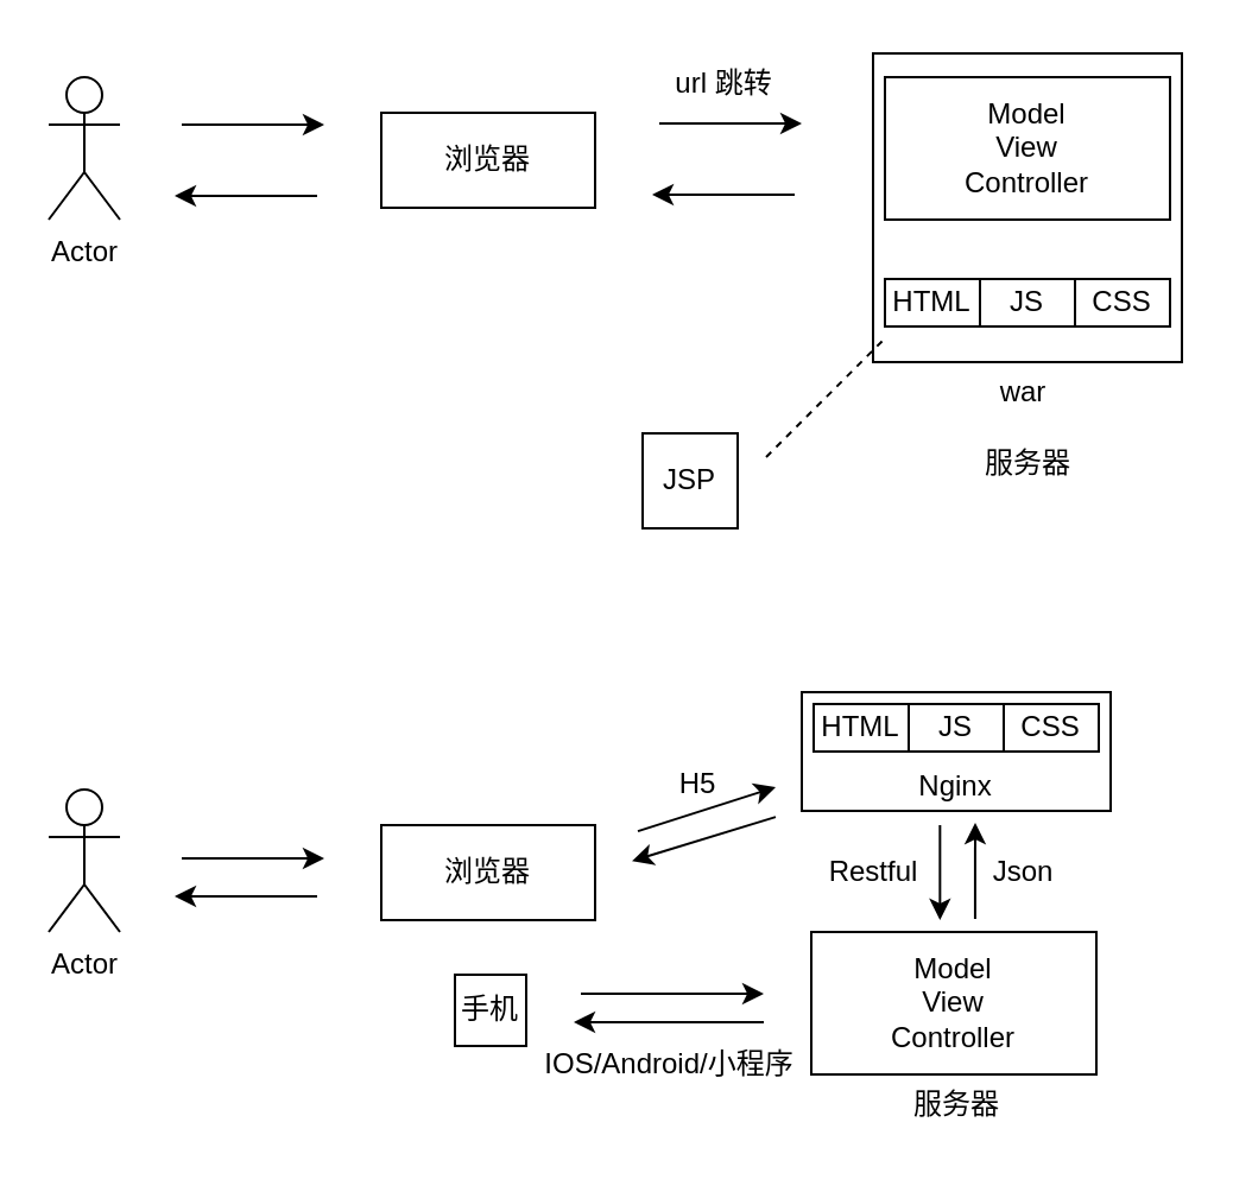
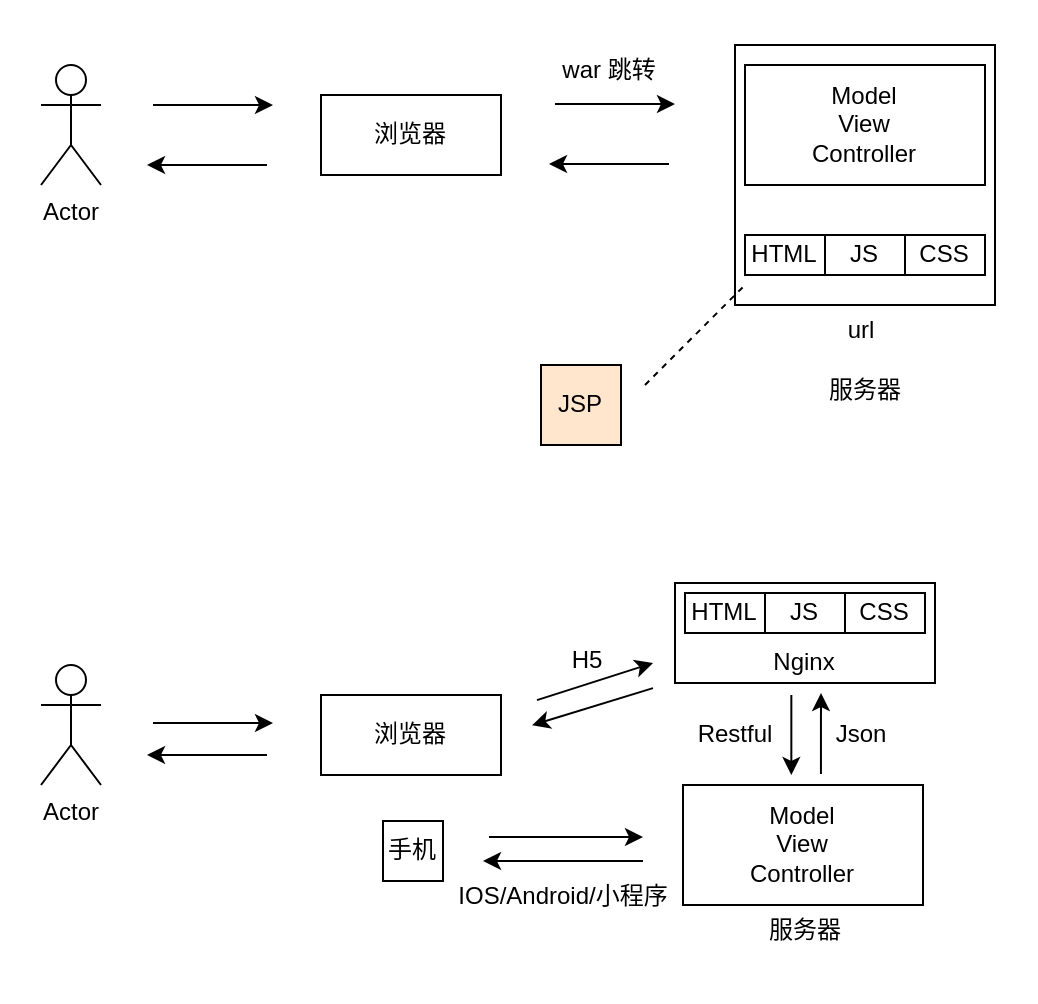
  <mxCell id="0" />
  <mxCell id="1" parent="0" />
  <mxCell id="2" value="Actor" style="shape=umlActor;verticalLabelPosition=bottom;verticalAlign=top;html=1;outlineConnect=0;" parent="1" vertex="1"><mxGeometry x="20" y="32" width="30" height="60" as="geometry" /></mxCell>
  <mxCell id="3" value="" style="whiteSpace=wrap;html=1;aspect=fixed;" parent="1" vertex="1"><mxGeometry x="367" y="22" width="130" height="130" as="geometry" /></mxCell>
  <mxCell id="4" value="HTML" style="rounded=0;whiteSpace=wrap;html=1;" parent="1" vertex="1"><mxGeometry x="372" y="117" width="40" height="20" as="geometry" /></mxCell>
  <mxCell id="5" value="JS" style="rounded=0;whiteSpace=wrap;html=1;" parent="1" vertex="1"><mxGeometry x="412" y="117" width="40" height="20" as="geometry" /></mxCell>
  <mxCell id="6" value="CSS" style="rounded=0;whiteSpace=wrap;html=1;" parent="1" vertex="1"><mxGeometry x="452" y="117" width="40" height="20" as="geometry" /></mxCell>
  <mxCell id="7" value="Model&lt;br&gt;View&lt;br&gt;Controller" style="rounded=0;whiteSpace=wrap;html=1;" parent="1" vertex="1"><mxGeometry x="372" y="32" width="120" height="60" as="geometry" /></mxCell>
  <mxCell id="8" value="浏览器" style="rounded=0;whiteSpace=wrap;html=1;" parent="1" vertex="1"><mxGeometry x="160" y="47" width="90" height="40" as="geometry" /></mxCell>
  <mxCell id="9" value="" style="endArrow=classic;html=1;rounded=0;" parent="1" edge="1"><mxGeometry width="50" height="50" relative="1" as="geometry"><mxPoint x="76" y="52" as="sourcePoint" /><mxPoint x="136" y="52" as="targetPoint" /></mxGeometry></mxCell>
  <mxCell id="10" value="" style="endArrow=classic;html=1;rounded=0;" parent="1" edge="1"><mxGeometry width="50" height="50" relative="1" as="geometry"><mxPoint x="133" y="82" as="sourcePoint" /><mxPoint x="73" y="82" as="targetPoint" /></mxGeometry></mxCell>
  <mxCell id="11" value="" style="endArrow=classic;html=1;rounded=0;" parent="1" edge="1"><mxGeometry width="50" height="50" relative="1" as="geometry"><mxPoint x="277" y="51.5" as="sourcePoint" /><mxPoint x="337" y="51.5" as="targetPoint" /></mxGeometry></mxCell>
  <mxCell id="12" value="" style="endArrow=classic;html=1;rounded=0;" parent="1" edge="1"><mxGeometry width="50" height="50" relative="1" as="geometry"><mxPoint x="334" y="81.5" as="sourcePoint" /><mxPoint x="274" y="81.5" as="targetPoint" /></mxGeometry></mxCell>
- <mxCell id="13" value="JSP" style="whiteSpace=wrap;html=1;aspect=fixed;" parent="1" vertex="1"><mxGeometry x="270" y="182" width="40" height="40" as="geometry" /></mxCell>
- <mxCell id="14" value="war" style="text;html=1;align=center;verticalAlign=middle;resizable=0;points=[];autosize=1;strokeColor=none;fillColor=none;" parent="1" vertex="1"><mxGeometry x="410" y="150" width="40" height="30" as="geometry" /></mxCell>
+ <mxCell id="13" value="JSP" style="whiteSpace=wrap;html=1;aspect=fixed;fillColor=#ffe6cc;" parent="1" vertex="1"><mxGeometry x="270" y="182" width="40" height="40" as="geometry" /></mxCell>
+ <mxCell id="14" value="url" style="text;html=1;align=center;verticalAlign=middle;resizable=0;points=[];autosize=1;strokeColor=none;fillColor=none;" parent="1" vertex="1"><mxGeometry x="410" y="150" width="40" height="30" as="geometry" /></mxCell>
  <mxCell id="15" value="服务器" style="text;html=1;align=center;verticalAlign=middle;resizable=0;points=[];autosize=1;strokeColor=none;fillColor=none;" parent="1" vertex="1"><mxGeometry x="402" y="180" width="60" height="30" as="geometry" /></mxCell>
  <mxCell id="16" value="" style="endArrow=none;dashed=1;html=1;rounded=0;" parent="1" edge="1"><mxGeometry width="50" height="50" relative="1" as="geometry"><mxPoint x="322" y="192" as="sourcePoint" /><mxPoint x="372" y="142" as="targetPoint" /></mxGeometry></mxCell>
- <mxCell id="17" value="url&amp;nbsp;跳转" style="text;html=1;align=center;verticalAlign=middle;resizable=0;points=[];autosize=1;strokeColor=none;fillColor=none;" parent="1" vertex="1"><mxGeometry x="274" y="20" width="60" height="30" as="geometry" /></mxCell>
+ <mxCell id="17" value="war&amp;nbsp;跳转" style="text;html=1;align=center;verticalAlign=middle;resizable=0;points=[];autosize=1;strokeColor=none;fillColor=none;" parent="1" vertex="1"><mxGeometry x="274" y="20" width="60" height="30" as="geometry" /></mxCell>
  <mxCell id="18" value="Actor" style="shape=umlActor;verticalLabelPosition=bottom;verticalAlign=top;html=1;outlineConnect=0;" parent="1" vertex="1"><mxGeometry x="20" y="332" width="30" height="60" as="geometry" /></mxCell>
  <mxCell id="19" value="浏览器" style="rounded=0;whiteSpace=wrap;html=1;" parent="1" vertex="1"><mxGeometry x="160" y="347" width="90" height="40" as="geometry" /></mxCell>
  <mxCell id="20" value="" style="endArrow=classic;html=1;rounded=0;" parent="1" edge="1"><mxGeometry width="50" height="50" relative="1" as="geometry"><mxPoint x="76" y="361" as="sourcePoint" /><mxPoint x="136" y="361" as="targetPoint" /></mxGeometry></mxCell>
  <mxCell id="21" value="" style="endArrow=classic;html=1;rounded=0;" parent="1" edge="1"><mxGeometry width="50" height="50" relative="1" as="geometry"><mxPoint x="133" y="377" as="sourcePoint" /><mxPoint x="73" y="377" as="targetPoint" /></mxGeometry></mxCell>
  <mxCell id="22" value="&lt;br&gt;&lt;br&gt;Nginx" style="rounded=0;whiteSpace=wrap;html=1;" parent="1" vertex="1"><mxGeometry x="337" y="291" width="130" height="50" as="geometry" /></mxCell>
  <mxCell id="23" value="HTML" style="rounded=0;whiteSpace=wrap;html=1;" parent="1" vertex="1"><mxGeometry x="342" y="296" width="40" height="20" as="geometry" /></mxCell>
  <mxCell id="24" value="JS" style="rounded=0;whiteSpace=wrap;html=1;" parent="1" vertex="1"><mxGeometry x="382" y="296" width="40" height="20" as="geometry" /></mxCell>
  <mxCell id="25" value="CSS" style="rounded=0;whiteSpace=wrap;html=1;" parent="1" vertex="1"><mxGeometry x="422" y="296" width="40" height="20" as="geometry" /></mxCell>
  <mxCell id="26" value="Model&lt;br&gt;View&lt;br&gt;Controller" style="rounded=0;whiteSpace=wrap;html=1;" parent="1" vertex="1"><mxGeometry x="341" y="392" width="120" height="60" as="geometry" /></mxCell>
  <mxCell id="27" value="服务器" style="text;html=1;align=center;verticalAlign=middle;resizable=0;points=[];autosize=1;strokeColor=none;fillColor=none;" parent="1" vertex="1"><mxGeometry x="372" y="450" width="60" height="30" as="geometry" /></mxCell>
  <mxCell id="28" value="" style="endArrow=classic;html=1;rounded=0;exitX=0.583;exitY=-0.075;exitDx=0;exitDy=0;exitPerimeter=0;" parent="1" edge="1"><mxGeometry width="50" height="50" relative="1" as="geometry"><mxPoint x="409.96" y="386.5" as="sourcePoint" /><mxPoint x="410" y="346" as="targetPoint" /></mxGeometry></mxCell>
  <mxCell id="29" value="" style="endArrow=classic;html=1;rounded=0;" parent="1" edge="1"><mxGeometry width="50" height="50" relative="1" as="geometry"><mxPoint x="395.17" y="347" as="sourcePoint" /><mxPoint x="395.17" y="387" as="targetPoint" /></mxGeometry></mxCell>
  <mxCell id="30" value="" style="endArrow=classic;html=1;rounded=0;" parent="1" edge="1"><mxGeometry width="50" height="50" relative="1" as="geometry"><mxPoint x="268" y="349.58" as="sourcePoint" /><mxPoint x="326" y="331" as="targetPoint" /></mxGeometry></mxCell>
  <mxCell id="31" value="" style="endArrow=classic;html=1;rounded=0;" parent="1" edge="1"><mxGeometry width="50" height="50" relative="1" as="geometry"><mxPoint x="326" y="343.58" as="sourcePoint" /><mxPoint x="265.5" y="362.16" as="targetPoint" /></mxGeometry></mxCell>
  <mxCell id="32" value="H5" style="text;html=1;align=center;verticalAlign=middle;resizable=0;points=[];autosize=1;strokeColor=none;fillColor=none;" parent="1" vertex="1"><mxGeometry x="273" y="315" width="40" height="30" as="geometry" /></mxCell>
  <mxCell id="33" value="手机" style="whiteSpace=wrap;html=1;aspect=fixed;" parent="1" vertex="1"><mxGeometry x="191" y="410" width="30" height="30" as="geometry" /></mxCell>
  <mxCell id="34" value="" style="endArrow=classic;html=1;rounded=0;" parent="1" edge="1"><mxGeometry width="50" height="50" relative="1" as="geometry"><mxPoint x="244" y="418" as="sourcePoint" /><mxPoint x="321" y="418" as="targetPoint" /></mxGeometry></mxCell>
  <mxCell id="35" value="" style="endArrow=classic;html=1;rounded=0;" parent="1" edge="1"><mxGeometry width="50" height="50" relative="1" as="geometry"><mxPoint x="321" y="430" as="sourcePoint" /><mxPoint x="241" y="430" as="targetPoint" /></mxGeometry></mxCell>
  <mxCell id="36" value="Restful" style="text;html=1;align=center;verticalAlign=middle;resizable=0;points=[];autosize=1;strokeColor=none;fillColor=none;" parent="1" vertex="1"><mxGeometry x="337" y="352" width="60" height="30" as="geometry" /></mxCell>
  <mxCell id="37" value="Json" style="text;html=1;align=center;verticalAlign=middle;resizable=0;points=[];autosize=1;strokeColor=none;fillColor=none;" parent="1" vertex="1"><mxGeometry x="405" y="352" width="50" height="30" as="geometry" /></mxCell>
  <mxCell id="38" value="IOS/Android/小程序" style="text;html=1;align=center;verticalAlign=middle;resizable=0;points=[];autosize=1;strokeColor=none;fillColor=none;" parent="1" vertex="1"><mxGeometry x="216" y="433" width="130" height="30" as="geometry" /></mxCell>
